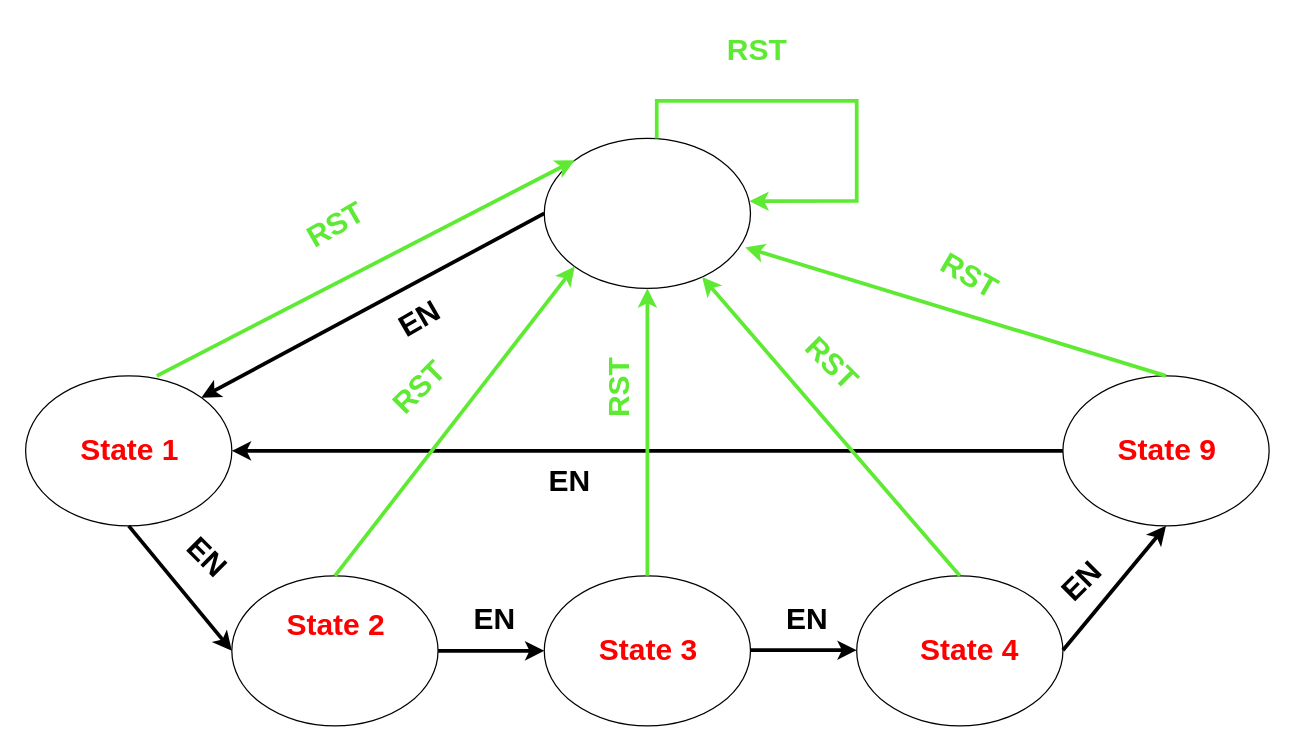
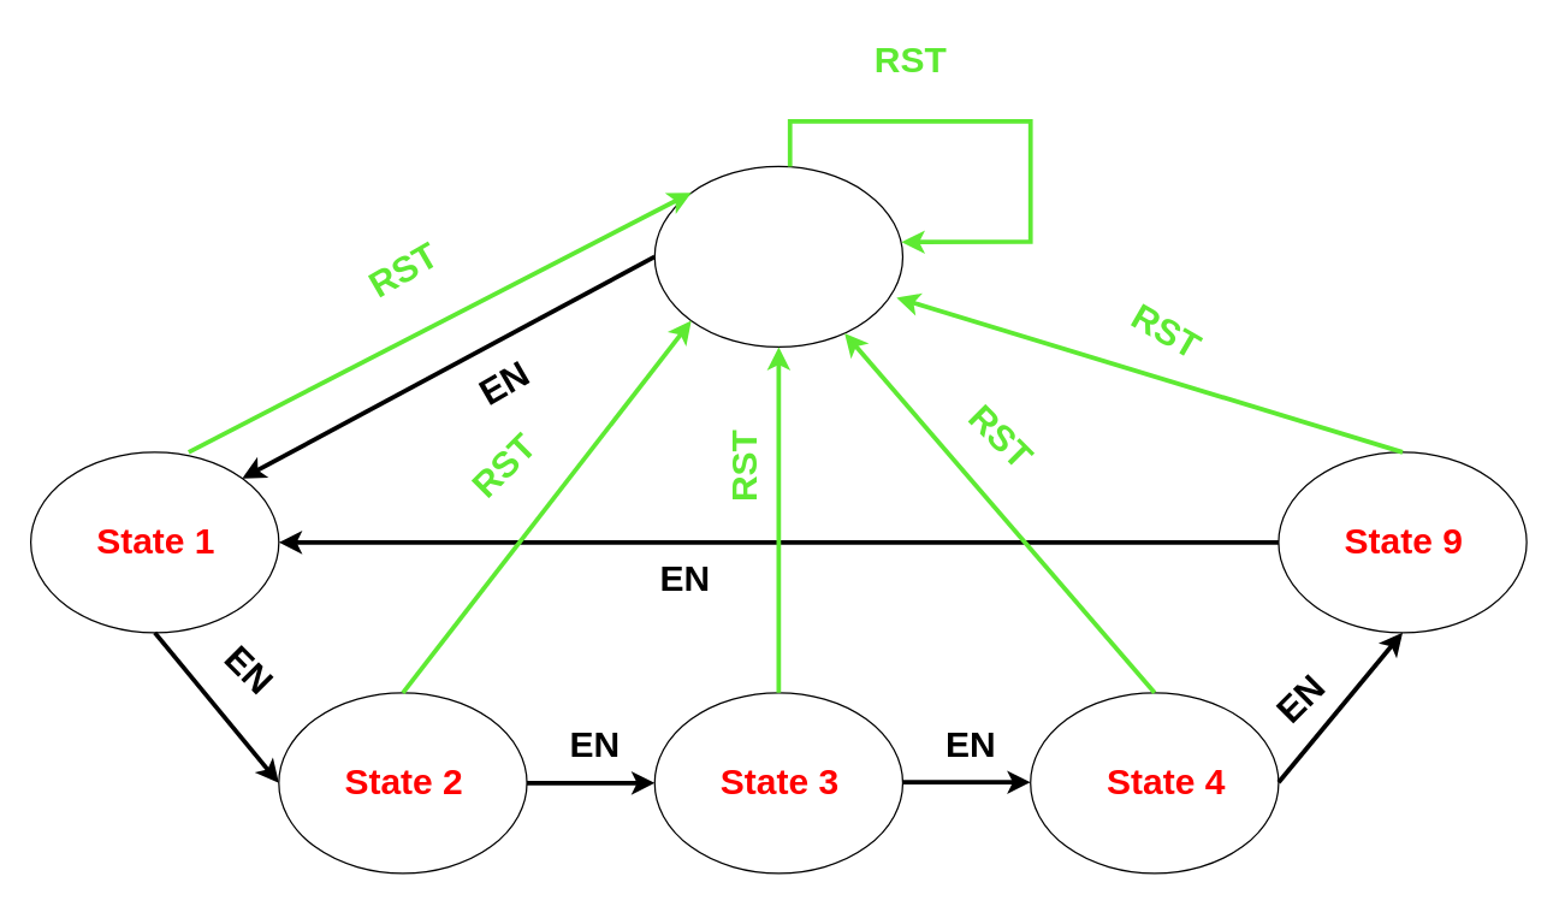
  <mxCell id="0" />
  <mxCell id="1" parent="0" />
  <mxCell id="2" value="" style="ellipse;whiteSpace=wrap;html=1;" vertex="1" parent="1"><mxGeometry x="435" y="110" width="165" height="120" as="geometry" /></mxCell>
  <mxCell id="3" value="" style="ellipse;whiteSpace=wrap;html=1;" vertex="1" parent="1"><mxGeometry x="20" y="300" width="165" height="120" as="geometry" /></mxCell>
  <mxCell id="4" value="" style="ellipse;whiteSpace=wrap;html=1;" vertex="1" parent="1"><mxGeometry x="185" y="460" width="165" height="120" as="geometry" /></mxCell>
  <mxCell id="5" value="" style="ellipse;whiteSpace=wrap;html=1;" vertex="1" parent="1"><mxGeometry x="435" y="460" width="165" height="120" as="geometry" /></mxCell>
  <mxCell id="6" value="" style="ellipse;whiteSpace=wrap;html=1;" vertex="1" parent="1"><mxGeometry x="685" y="460" width="165" height="120" as="geometry" /></mxCell>
  <mxCell id="7" value="" style="ellipse;whiteSpace=wrap;html=1;" vertex="1" parent="1"><mxGeometry x="850" y="300" width="165" height="120" as="geometry" /></mxCell>
  <mxCell id="8" value="" style="endArrow=classic;html=1;rounded=0;exitX=0;exitY=0.5;exitDx=0;exitDy=0;entryX=1;entryY=0;entryDx=0;entryDy=0;strokeWidth=3;" edge="1" parent="1" source="2" target="3"><mxGeometry width="50" height="50" relative="1" as="geometry"><mxPoint x="545" y="440" as="sourcePoint" /><mxPoint x="595" y="390" as="targetPoint" /></mxGeometry></mxCell>
  <mxCell id="9" value="" style="endArrow=classic;html=1;rounded=0;exitX=0.552;exitY=1.033;exitDx=0;exitDy=0;entryX=0;entryY=0.5;entryDx=0;entryDy=0;strokeWidth=3;exitPerimeter=0;" edge="1" parent="1" target="5"><mxGeometry width="50" height="50" relative="1" as="geometry"><mxPoint x="350" y="520" as="sourcePoint" /><mxPoint x="423.92" y="616.04" as="targetPoint" /></mxGeometry></mxCell>
  <mxCell id="10" value="" style="endArrow=classic;html=1;rounded=0;exitX=0.552;exitY=1.033;exitDx=0;exitDy=0;entryX=0;entryY=0.5;entryDx=0;entryDy=0;strokeWidth=3;exitPerimeter=0;" edge="1" parent="1"><mxGeometry width="50" height="50" relative="1" as="geometry"><mxPoint x="600" y="519.5" as="sourcePoint" /><mxPoint x="685" y="519.5" as="targetPoint" /></mxGeometry></mxCell>
  <mxCell id="11" value="" style="endArrow=classic;html=1;rounded=0;exitX=0.552;exitY=1.033;exitDx=0;exitDy=0;entryX=0.5;entryY=1;entryDx=0;entryDy=0;strokeWidth=3;exitPerimeter=0;" edge="1" parent="1" target="7"><mxGeometry width="50" height="50" relative="1" as="geometry"><mxPoint x="850" y="519.5" as="sourcePoint" /><mxPoint x="935" y="519.5" as="targetPoint" /></mxGeometry></mxCell>
  <mxCell id="12" value="" style="endArrow=classic;html=1;rounded=0;exitX=0.5;exitY=1;exitDx=0;exitDy=0;entryX=0;entryY=0.5;entryDx=0;entryDy=0;strokeWidth=3;" edge="1" parent="1" source="3" target="4"><mxGeometry width="50" height="50" relative="1" as="geometry"><mxPoint x="155" y="479.5" as="sourcePoint" /><mxPoint x="237.5" y="380" as="targetPoint" /></mxGeometry></mxCell>
  <mxCell id="13" value="" style="endArrow=classic;html=1;rounded=0;exitX=0;exitY=0.5;exitDx=0;exitDy=0;entryX=1;entryY=0.5;entryDx=0;entryDy=0;strokeWidth=3;" edge="1" parent="1" target="3"><mxGeometry width="50" height="50" relative="1" as="geometry"><mxPoint x="850" y="360" as="sourcePoint" /><mxPoint x="575.454" y="507.297" as="targetPoint" /></mxGeometry></mxCell>
  <mxCell id="14" value="EN" style="text;strokeColor=none;fillColor=none;html=1;fontSize=24;fontStyle=1;verticalAlign=middle;align=center;rotation=-30;" vertex="1" parent="1"><mxGeometry x="285" y="240" width="100" height="30" as="geometry" /></mxCell>
  <mxCell id="15" value="EN" style="text;strokeColor=none;fillColor=none;html=1;fontSize=24;fontStyle=1;verticalAlign=middle;align=center;rotation=0;" vertex="1" parent="1"><mxGeometry x="405" y="370" width="100" height="30" as="geometry" /></mxCell>
  <mxCell id="16" value="EN" style="text;strokeColor=none;fillColor=none;html=1;fontSize=24;fontStyle=1;verticalAlign=middle;align=center;rotation=45;" vertex="1" parent="1"><mxGeometry x="115" y="430" width="100" height="30" as="geometry" /></mxCell>
  <mxCell id="17" value="EN" style="text;strokeColor=none;fillColor=none;html=1;fontSize=24;fontStyle=1;verticalAlign=middle;align=center;rotation=0;" vertex="1" parent="1"><mxGeometry x="345" y="480" width="100" height="30" as="geometry" /></mxCell>
  <mxCell id="18" value="EN" style="text;strokeColor=none;fillColor=none;html=1;fontSize=24;fontStyle=1;verticalAlign=middle;align=center;rotation=0;" vertex="1" parent="1"><mxGeometry x="595" y="480" width="100" height="30" as="geometry" /></mxCell>
  <mxCell id="19" value="EN" style="text;strokeColor=none;fillColor=none;html=1;fontSize=24;fontStyle=1;verticalAlign=middle;align=center;rotation=-45;" vertex="1" parent="1"><mxGeometry x="815" y="450" width="100" height="30" as="geometry" /></mxCell>
  <mxCell id="20" value="&lt;font color=&quot;#ff0000&quot;&gt;State 1&lt;/font&gt;" style="text;strokeColor=none;fillColor=none;html=1;fontSize=24;fontStyle=1;verticalAlign=middle;align=center;" vertex="1" parent="1"><mxGeometry x="52.5" y="340" width="100" height="40" as="geometry" /></mxCell>
- <mxCell id="21" value="&lt;font color=&quot;#ff0000&quot;&gt;State 2&lt;/font&gt;" style="text;strokeColor=none;fillColor=none;html=1;fontSize=24;fontStyle=1;verticalAlign=middle;align=center;" vertex="1" parent="1"><mxGeometry x="217.5" y="480" width="100" height="40" as="geometry" /></mxCell>
+ <mxCell id="21" value="&lt;font color=&quot;#ff0000&quot;&gt;State 2&lt;/font&gt;" style="text;strokeColor=none;fillColor=none;html=1;fontSize=24;fontStyle=1;verticalAlign=middle;align=center;" vertex="1" parent="1"><mxGeometry x="217.5" y="500" width="100" height="40" as="geometry" /></mxCell>
  <mxCell id="22" value="&lt;font color=&quot;#ff0000&quot;&gt;State 3&lt;/font&gt;" style="text;strokeColor=none;fillColor=none;html=1;fontSize=24;fontStyle=1;verticalAlign=middle;align=center;" vertex="1" parent="1"><mxGeometry x="467.5" y="500" width="100" height="40" as="geometry" /></mxCell>
  <mxCell id="23" value="&lt;font color=&quot;#ff0000&quot;&gt;State 4&lt;/font&gt;" style="text;strokeColor=none;fillColor=none;html=1;fontSize=24;fontStyle=1;verticalAlign=middle;align=center;" vertex="1" parent="1"><mxGeometry x="725" y="500" width="100" height="40" as="geometry" /></mxCell>
  <mxCell id="24" value="&lt;font color=&quot;#ff0000&quot;&gt;State 9&lt;/font&gt;" style="text;strokeColor=none;fillColor=none;html=1;fontSize=24;fontStyle=1;verticalAlign=middle;align=center;" vertex="1" parent="1"><mxGeometry x="882.5" y="340" width="100" height="40" as="geometry" /></mxCell>
  <mxCell id="25" value="" style="endArrow=classic;html=1;rounded=0;fontSize=11;fontColor=#FF0000;strokeWidth=3;strokeColor=#5EEA33;entryX=0.995;entryY=0.419;entryDx=0;entryDy=0;entryPerimeter=0;" edge="1" parent="1" target="2"><mxGeometry width="50" height="50" relative="1" as="geometry"><mxPoint x="525" y="110" as="sourcePoint" /><mxPoint x="685" y="80" as="targetPoint" /><Array as="points"><mxPoint x="525" y="80" /><mxPoint x="685" y="80" /><mxPoint x="685" y="160" /></Array></mxGeometry></mxCell>
  <mxCell id="26" value="" style="endArrow=classic;html=1;rounded=0;fontSize=11;fontColor=#FF0000;strokeColor=#5EEA33;strokeWidth=3;entryX=0;entryY=0;entryDx=0;entryDy=0;" edge="1" parent="1" target="2"><mxGeometry width="50" height="50" relative="1" as="geometry"><mxPoint x="125" y="300" as="sourcePoint" /><mxPoint x="315" y="210" as="targetPoint" /></mxGeometry></mxCell>
  <mxCell id="27" value="" style="endArrow=classic;html=1;rounded=0;fontSize=11;fontColor=#FF0000;strokeColor=#5EEA33;strokeWidth=3;exitX=0.5;exitY=0;exitDx=0;exitDy=0;entryX=0;entryY=1;entryDx=0;entryDy=0;" edge="1" parent="1" source="4" target="2"><mxGeometry width="50" height="50" relative="1" as="geometry"><mxPoint x="265" y="340" as="sourcePoint" /><mxPoint x="315" y="290" as="targetPoint" /></mxGeometry></mxCell>
  <mxCell id="28" value="" style="endArrow=classic;html=1;rounded=0;fontSize=11;fontColor=#FF0000;strokeColor=#5EEA33;strokeWidth=3;exitX=0.5;exitY=0;exitDx=0;exitDy=0;entryX=0.5;entryY=1;entryDx=0;entryDy=0;" edge="1" parent="1" source="5" target="2"><mxGeometry width="50" height="50" relative="1" as="geometry"><mxPoint x="265" y="340" as="sourcePoint" /><mxPoint x="315" y="290" as="targetPoint" /></mxGeometry></mxCell>
  <mxCell id="29" value="" style="endArrow=classic;html=1;rounded=0;fontSize=11;fontColor=#FF0000;strokeColor=#5EEA33;strokeWidth=3;exitX=0.5;exitY=0;exitDx=0;exitDy=0;" edge="1" parent="1" source="6" target="2"><mxGeometry width="50" height="50" relative="1" as="geometry"><mxPoint x="585" y="340" as="sourcePoint" /><mxPoint x="635" y="290" as="targetPoint" /></mxGeometry></mxCell>
  <mxCell id="30" value="" style="endArrow=classic;html=1;rounded=0;fontSize=11;fontColor=#FF0000;strokeColor=#5EEA33;strokeWidth=3;exitX=0.5;exitY=0;exitDx=0;exitDy=0;entryX=0.975;entryY=0.727;entryDx=0;entryDy=0;entryPerimeter=0;" edge="1" parent="1" source="7" target="2"><mxGeometry width="50" height="50" relative="1" as="geometry"><mxPoint x="585" y="340" as="sourcePoint" /><mxPoint x="635" y="290" as="targetPoint" /></mxGeometry></mxCell>
  <mxCell id="31" value="&lt;font color=&quot;#5eea33&quot;&gt;RST&lt;/font&gt;" style="text;strokeColor=none;fillColor=none;html=1;fontSize=24;fontStyle=1;verticalAlign=middle;align=center;fontColor=#FF0000;rotation=-30;" vertex="1" parent="1"><mxGeometry x="217.5" y="160" width="100" height="40" as="geometry" /></mxCell>
  <mxCell id="32" value="&lt;font color=&quot;#5eea33&quot;&gt;RST&lt;/font&gt;" style="text;strokeColor=none;fillColor=none;html=1;fontSize=24;fontStyle=1;verticalAlign=middle;align=center;fontColor=#FF0000;rotation=-45;" vertex="1" parent="1"><mxGeometry x="285" y="290" width="100" height="40" as="geometry" /></mxCell>
  <mxCell id="33" value="&lt;font color=&quot;#5eea33&quot;&gt;RST&lt;/font&gt;" style="text;strokeColor=none;fillColor=none;html=1;fontSize=24;fontStyle=1;verticalAlign=middle;align=center;fontColor=#FF0000;rotation=-90;" vertex="1" parent="1"><mxGeometry x="445" y="290" width="100" height="40" as="geometry" /></mxCell>
  <mxCell id="34" value="&lt;font color=&quot;#5eea33&quot;&gt;RST&lt;/font&gt;" style="text;strokeColor=none;fillColor=none;html=1;fontSize=24;fontStyle=1;verticalAlign=middle;align=center;fontColor=#FF0000;rotation=45;" vertex="1" parent="1"><mxGeometry x="615" y="270" width="100" height="40" as="geometry" /></mxCell>
  <mxCell id="35" value="&lt;font color=&quot;#5eea33&quot;&gt;RST&lt;/font&gt;" style="text;strokeColor=none;fillColor=none;html=1;fontSize=24;fontStyle=1;verticalAlign=middle;align=center;fontColor=#FF0000;rotation=30;" vertex="1" parent="1"><mxGeometry x="725" y="200" width="100" height="40" as="geometry" /></mxCell>
  <mxCell id="36" value="&lt;font color=&quot;#5eea33&quot;&gt;RST&lt;/font&gt;" style="text;strokeColor=none;fillColor=none;html=1;fontSize=24;fontStyle=1;verticalAlign=middle;align=center;fontColor=#FF0000;rotation=0;" vertex="1" parent="1"><mxGeometry x="555" y="20" width="100" height="40" as="geometry" /></mxCell>
